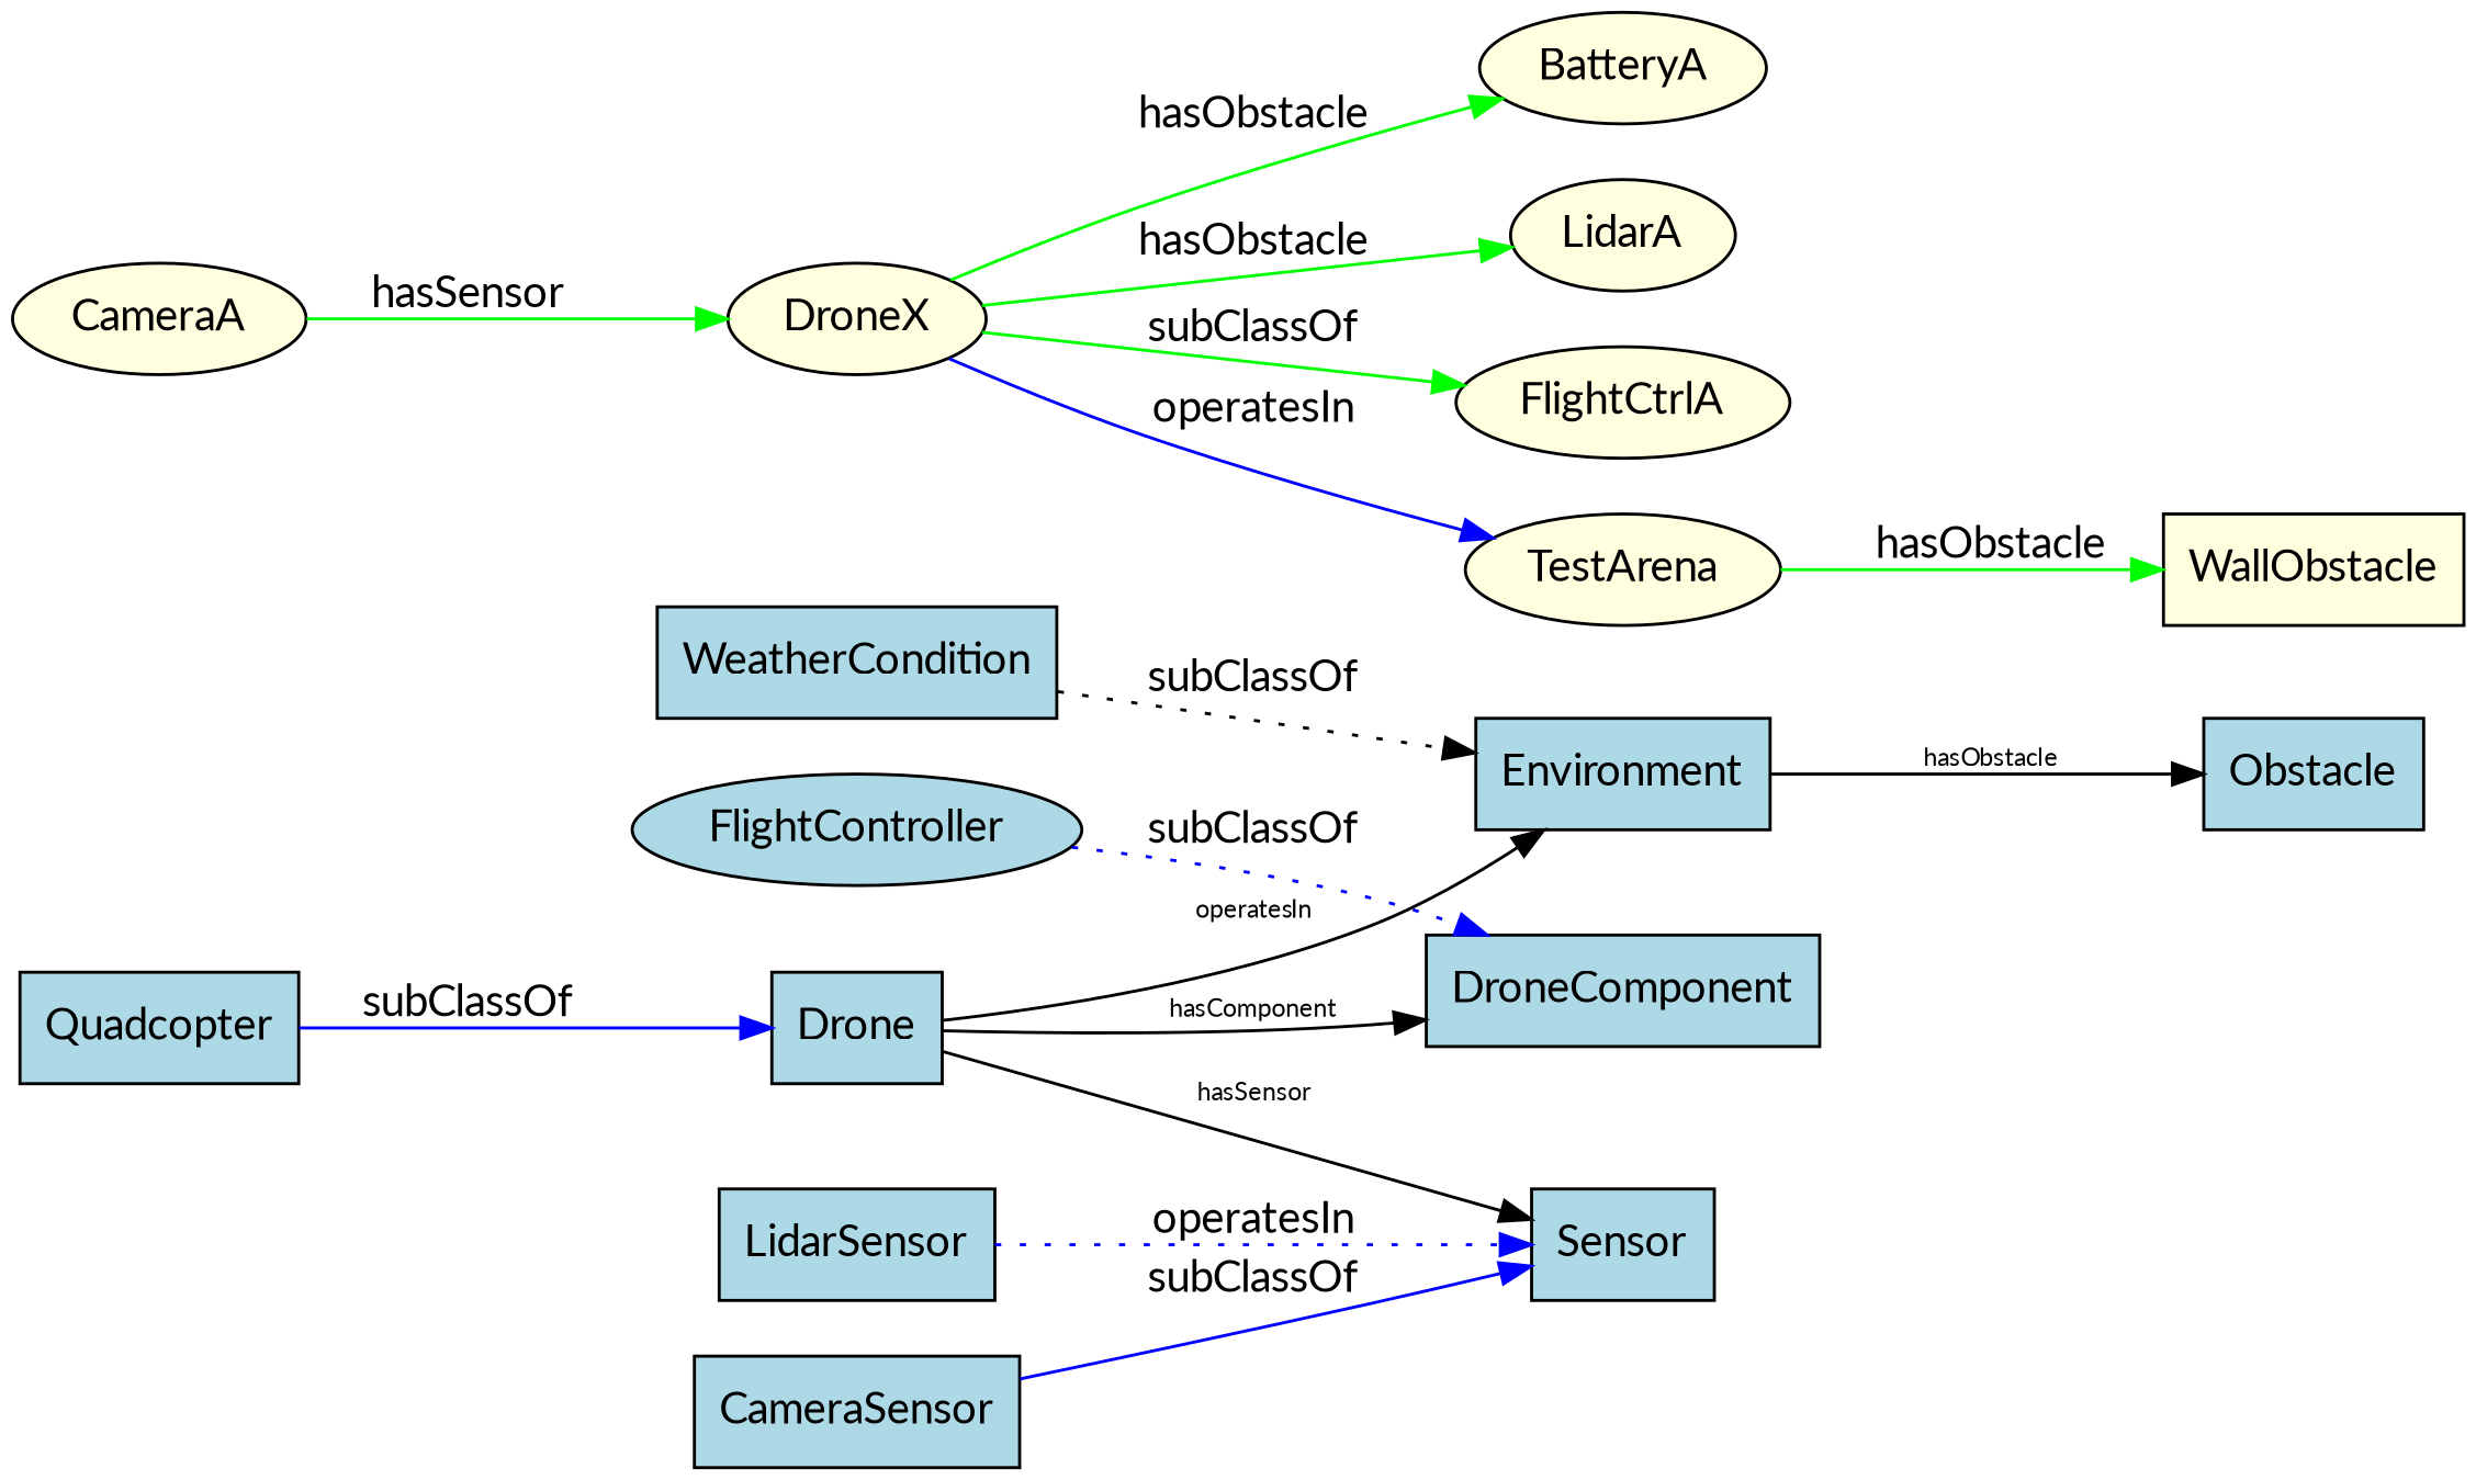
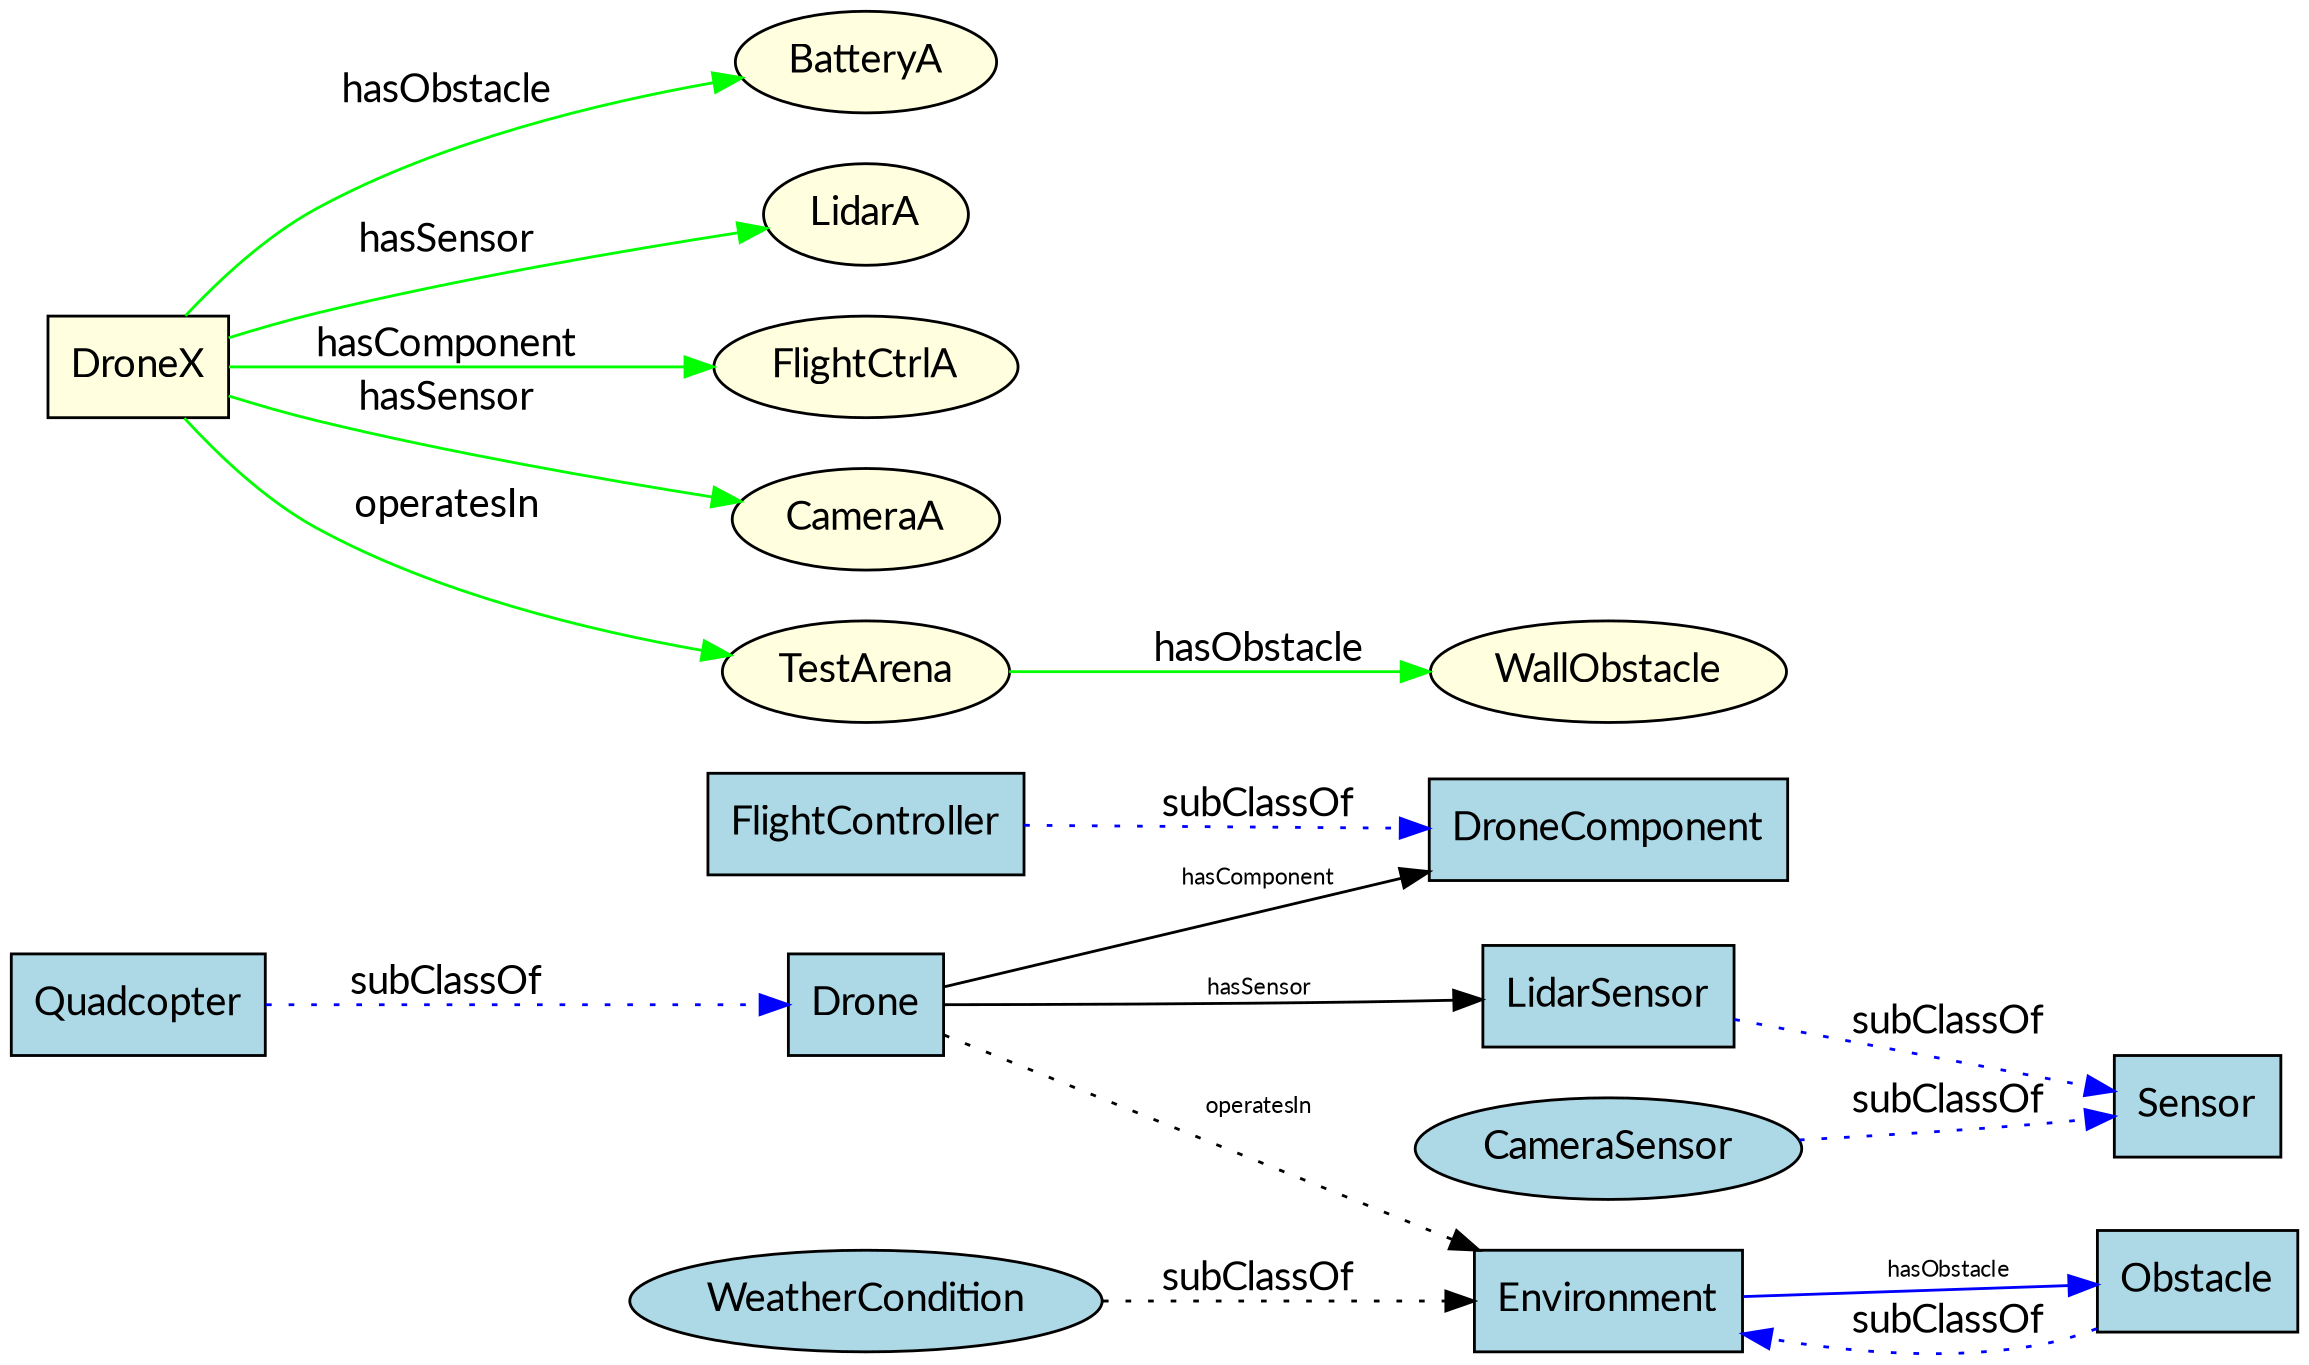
  digraph {
    fontname=Lato
    fontsize=10
    rankdir=LR
    node [fillcolor=lightblue fontname=Lato shape=box style=filled]
    edge [color=green fontname=Lato]
-   WeatherCondition
+   WeatherCondition [shape=ellipse]
    Environment
    Obstacle
-   FlightController [shape=ellipse]
+   FlightController
    DroneComponent
    Quadcopter
    Drone
    Sensor
-   CameraSensor
+   CameraSensor [shape=ellipse]
    LidarSensor
-   DroneX [fillcolor=lightyellow shape=ellipse]
+   DroneX [fillcolor=lightyellow]
    BatteryA [fillcolor=lightyellow shape=ellipse]
    LidarA [fillcolor=lightyellow shape=ellipse]
    FlightCtrlA [fillcolor=lightyellow shape=ellipse]
    CameraA [fillcolor=lightyellow shape=ellipse]
    TestArena [fillcolor=lightyellow shape=ellipse]
-   WallObstacle [fillcolor=lightyellow]
+   WallObstacle [fillcolor=lightyellow shape=ellipse]
    WeatherCondition -> Environment [color=black label=subClassOf style=dotted]
-   Environment -> Obstacle [fontsize=8 label=hasObstacle color=""]
+   Environment -> Obstacle [fontsize=8 label=hasObstacle color=blue]
+   Obstacle -> Environment [color=blue label=subClassOf style=dotted]
    FlightController -> DroneComponent [color=blue label=subClassOf style=dotted]
-   Quadcopter -> Drone [color=blue label=subClassOf style=solid]
-   Drone -> Environment [fontsize=8 label=operatesIn color=""]
+   Quadcopter -> Drone [color=blue label=subClassOf style=dotted]
+   Drone -> Environment [fontsize=8 label=operatesIn style=dotted color=""]
    Drone -> DroneComponent [fontsize=8 label=hasComponent color=""]
-   Drone -> Sensor [fontsize=8 label=hasSensor color=""]
-   CameraSensor -> Sensor [color=blue label=subClassOf style=solid]
-   LidarSensor -> Sensor [color=blue label=operatesIn style=dotted]
+   Drone -> LidarSensor [fontsize=8 label=hasSensor color=""]
+   CameraSensor -> Sensor [color=blue label=subClassOf style=dotted]
+   LidarSensor -> Sensor [color=blue label=subClassOf style=dotted]
    DroneX -> BatteryA [label=hasObstacle]
-   DroneX -> LidarA [label=hasObstacle]
-   DroneX -> FlightCtrlA [label=subClassOf]
-   CameraA -> DroneX [label=hasSensor]
-   DroneX -> TestArena [color=blue label=operatesIn]
+   DroneX -> LidarA [label=hasSensor]
+   DroneX -> FlightCtrlA [label=hasComponent]
+   DroneX -> CameraA [label=hasSensor]
+   DroneX -> TestArena [label=operatesIn]
    TestArena -> WallObstacle [label=hasObstacle]
  }
